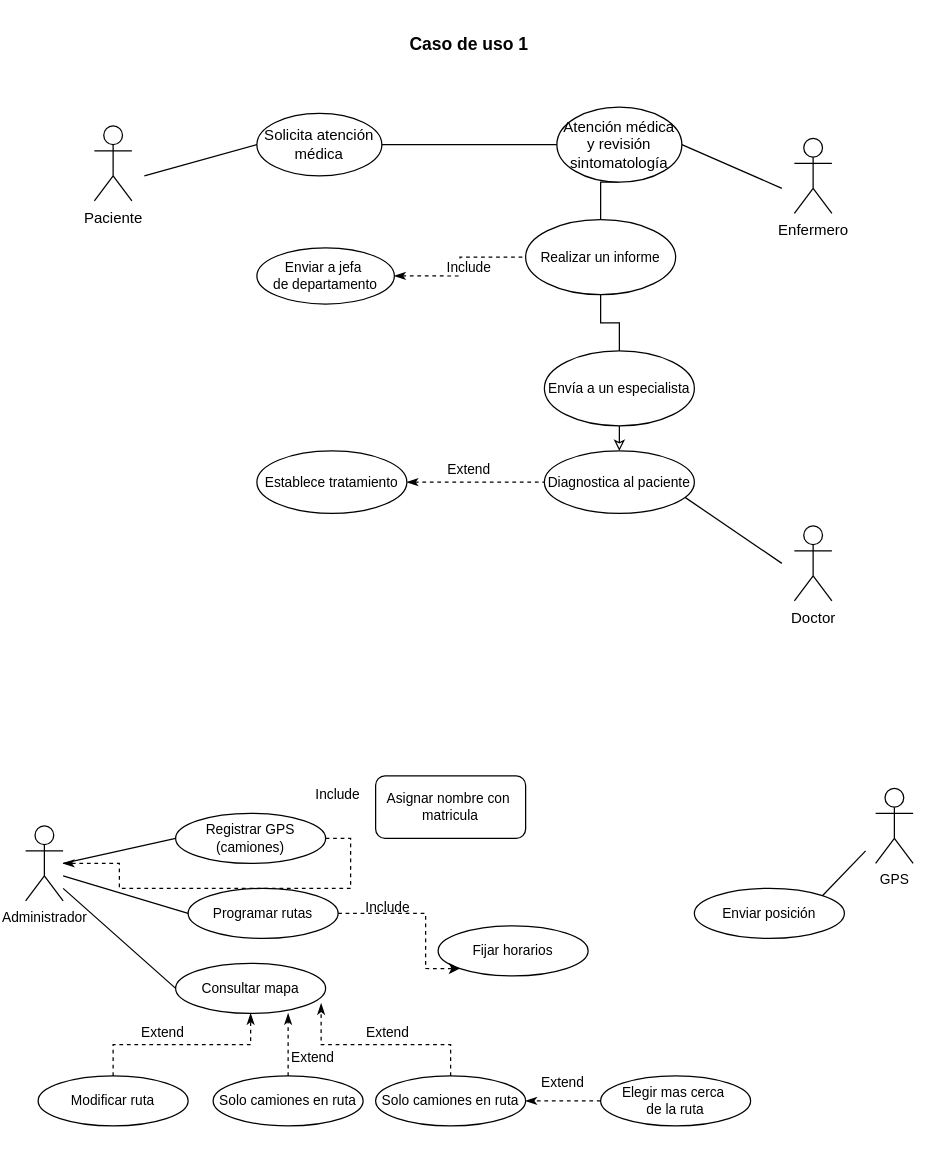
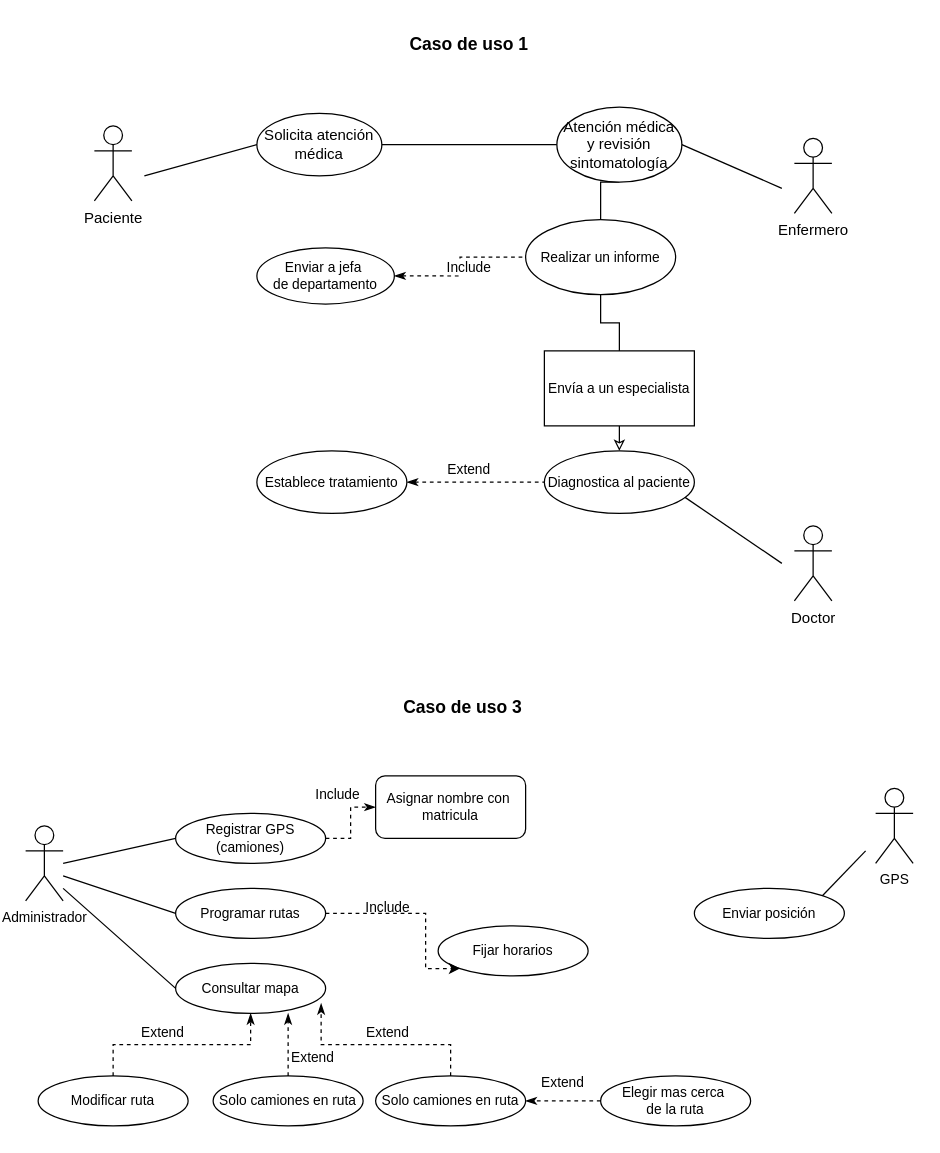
  <mxCell id="0" />
  <mxCell id="1" parent="0" />
  <mxCell id="2" value="Paciente" style="shape=umlActor;verticalLabelPosition=bottom;verticalAlign=top;html=1;outlineConnect=0;" vertex="1" parent="1"><mxGeometry x="75" y="100" width="30" height="60" as="geometry" /></mxCell>
  <mxCell id="3" value="Doctor" style="shape=umlActor;verticalLabelPosition=bottom;verticalAlign=top;html=1;outlineConnect=0;" vertex="1" parent="1"><mxGeometry x="635" y="420" width="30" height="60" as="geometry" /></mxCell>
  <mxCell id="4" value="Enfermero" style="shape=umlActor;verticalLabelPosition=bottom;verticalAlign=top;html=1;outlineConnect=0;" vertex="1" parent="1"><mxGeometry x="635" y="110" width="30" height="60" as="geometry" /></mxCell>
  <mxCell id="5" value="Solicita atención médica" style="ellipse;whiteSpace=wrap;html=1;" vertex="1" parent="1"><mxGeometry x="205" y="90" width="100" height="50" as="geometry" /></mxCell>
  <mxCell id="6" value="" style="endArrow=none;html=1;rounded=0;exitX=0;exitY=0.5;exitDx=0;exitDy=0;" edge="1" parent="1" source="5"><mxGeometry width="50" height="50" relative="1" as="geometry"><mxPoint x="395" y="310" as="sourcePoint" /><mxPoint x="115" y="140" as="targetPoint" /></mxGeometry></mxCell>
  <mxCell id="7" style="edgeStyle=orthogonalEdgeStyle;rounded=0;orthogonalLoop=1;jettySize=auto;html=1;exitX=0;exitY=0.5;exitDx=0;exitDy=0;entryX=1;entryY=0.5;entryDx=0;entryDy=0;startArrow=none;startFill=0;strokeColor=default;endArrow=none;endFill=0;" edge="1" parent="1" source="9" target="5"><mxGeometry relative="1" as="geometry" /></mxCell>
  <mxCell id="8" style="edgeStyle=orthogonalEdgeStyle;rounded=0;orthogonalLoop=1;jettySize=auto;html=1;exitX=0.5;exitY=1;exitDx=0;exitDy=0;entryX=0.5;entryY=0;entryDx=0;entryDy=0;strokeColor=default;align=center;verticalAlign=middle;fontFamily=Helvetica;fontSize=11;fontColor=default;labelBackgroundColor=default;startArrow=none;startFill=0;endArrow=none;endFill=0;" edge="1" parent="1" source="9" target="11"><mxGeometry relative="1" as="geometry" /></mxCell>
  <mxCell id="9" value="Atención médica y revisión sintomatología" style="ellipse;whiteSpace=wrap;html=1;" vertex="1" parent="1"><mxGeometry x="445" y="85" width="100" height="60" as="geometry" /></mxCell>
  <mxCell id="10" value="" style="endArrow=none;html=1;rounded=0;exitX=1;exitY=0.5;exitDx=0;exitDy=0;" edge="1" parent="1" source="9"><mxGeometry width="50" height="50" relative="1" as="geometry"><mxPoint x="395" y="310" as="sourcePoint" /><mxPoint x="625" y="150" as="targetPoint" /></mxGeometry></mxCell>
  <mxCell id="11" value="Realizar un informe" style="ellipse;whiteSpace=wrap;html=1;fontFamily=Helvetica;fontSize=11;fontColor=default;labelBackgroundColor=default;" vertex="1" parent="1"><mxGeometry x="420" y="175" width="120" height="60" as="geometry" /></mxCell>
  <mxCell id="12" style="edgeStyle=orthogonalEdgeStyle;rounded=0;orthogonalLoop=1;jettySize=auto;html=1;exitX=0.5;exitY=0;exitDx=0;exitDy=0;entryX=0.5;entryY=1;entryDx=0;entryDy=0;strokeColor=default;align=center;verticalAlign=middle;fontFamily=Helvetica;fontSize=11;fontColor=default;labelBackgroundColor=default;startArrow=none;startFill=0;endArrow=none;endFill=0;" edge="1" parent="1" source="14" target="11"><mxGeometry relative="1" as="geometry" /></mxCell>
  <mxCell id="13" style="edgeStyle=orthogonalEdgeStyle;rounded=0;orthogonalLoop=1;jettySize=auto;html=1;exitX=0.5;exitY=1;exitDx=0;exitDy=0;entryX=0.5;entryY=0;entryDx=0;entryDy=0;strokeColor=default;align=center;verticalAlign=middle;fontFamily=Helvetica;fontSize=11;fontColor=default;labelBackgroundColor=default;startArrow=none;startFill=0;endArrow=classic;endFill=0;" edge="1" parent="1" source="14" target="16"><mxGeometry relative="1" as="geometry" /></mxCell>
- <mxCell id="14" value="Envía a un especialista" style="ellipse;whiteSpace=wrap;html=1;fontFamily=Helvetica;fontSize=11;fontColor=default;labelBackgroundColor=default;" vertex="1" parent="1"><mxGeometry x="435" y="280" width="120" height="60" as="geometry" /></mxCell>
+ <mxCell id="14" value="Envía a un especialista" style="whiteSpace=wrap;html=1;fontFamily=Helvetica;fontSize=11;fontColor=default;labelBackgroundColor=default;rounded=0;" vertex="1" parent="1"><mxGeometry x="435" y="280" width="120" height="60" as="geometry" /></mxCell>
  <mxCell id="15" value="" style="endArrow=none;html=1;rounded=0;entryX=0.933;entryY=0.736;entryDx=0;entryDy=0;entryPerimeter=0;" edge="1" parent="1" target="16"><mxGeometry width="50" height="50" relative="1" as="geometry"><mxPoint x="625" y="450" as="sourcePoint" /><mxPoint x="285" y="330" as="targetPoint" /></mxGeometry></mxCell>
  <mxCell id="16" value="Diagnostica al paciente" style="ellipse;whiteSpace=wrap;html=1;fontFamily=Helvetica;fontSize=11;fontColor=default;labelBackgroundColor=default;" vertex="1" parent="1"><mxGeometry x="435" y="360" width="120" height="50" as="geometry" /></mxCell>
  <mxCell id="17" style="edgeStyle=orthogonalEdgeStyle;rounded=0;orthogonalLoop=1;jettySize=auto;html=1;exitX=1;exitY=0.5;exitDx=0;exitDy=0;entryX=0;entryY=0.5;entryDx=0;entryDy=0;strokeColor=default;align=center;verticalAlign=middle;fontFamily=Helvetica;fontSize=11;fontColor=default;labelBackgroundColor=default;startArrow=classicThin;startFill=1;endArrow=none;endFill=0;dashed=1;" edge="1" parent="1" source="18" target="16"><mxGeometry relative="1" as="geometry" /></mxCell>
  <mxCell id="18" value="Establece tratamiento" style="ellipse;whiteSpace=wrap;html=1;fontFamily=Helvetica;fontSize=11;fontColor=default;labelBackgroundColor=default;" vertex="1" parent="1"><mxGeometry x="205" y="360" width="120" height="50" as="geometry" /></mxCell>
  <mxCell id="19" value="Extend" style="text;html=1;align=center;verticalAlign=middle;whiteSpace=wrap;rounded=0;fontFamily=Helvetica;fontSize=11;fontColor=default;labelBackgroundColor=default;" vertex="1" parent="1"><mxGeometry x="345" y="360" width="60" height="30" as="geometry" /></mxCell>
  <mxCell id="20" style="edgeStyle=orthogonalEdgeStyle;rounded=0;orthogonalLoop=1;jettySize=auto;html=1;exitX=1;exitY=0.5;exitDx=0;exitDy=0;entryX=0;entryY=0.5;entryDx=0;entryDy=0;strokeColor=default;align=center;verticalAlign=middle;fontFamily=Helvetica;fontSize=11;fontColor=default;labelBackgroundColor=default;startArrow=classicThin;startFill=1;endArrow=none;endFill=0;dashed=1;" edge="1" parent="1" source="21" target="11"><mxGeometry relative="1" as="geometry" /></mxCell>
  <mxCell id="21" value="Enviar a jefa&amp;nbsp;&lt;div&gt;de departamento&lt;/div&gt;" style="ellipse;whiteSpace=wrap;html=1;fontFamily=Helvetica;fontSize=11;fontColor=default;labelBackgroundColor=default;" vertex="1" parent="1"><mxGeometry x="205" y="197.5" width="110" height="45" as="geometry" /></mxCell>
  <mxCell id="22" value="Include" style="text;html=1;align=center;verticalAlign=middle;whiteSpace=wrap;rounded=0;fontFamily=Helvetica;fontSize=11;fontColor=default;labelBackgroundColor=default;" vertex="1" parent="1"><mxGeometry x="345" y="197.5" width="60" height="30" as="geometry" /></mxCell>
  <mxCell id="23" value="Administrador" style="shape=umlActor;verticalLabelPosition=bottom;verticalAlign=top;html=1;outlineConnect=0;fontFamily=Helvetica;fontSize=11;fontColor=default;labelBackgroundColor=default;" vertex="1" parent="1"><mxGeometry x="20" y="660" width="30" height="60" as="geometry" /></mxCell>
- <mxCell id="24" style="edgeStyle=orthogonalEdgeStyle;rounded=0;orthogonalLoop=1;jettySize=auto;html=1;exitX=1;exitY=0.5;exitDx=0;exitDy=0;strokeColor=default;align=center;verticalAlign=middle;fontFamily=Helvetica;fontSize=11;fontColor=default;labelBackgroundColor=default;startArrow=none;startFill=0;endArrow=classicThin;endFill=1;dashed=1;" edge="1" parent="1" source="25" target="23"><mxGeometry relative="1" as="geometry" /></mxCell>
+ <mxCell id="24" style="edgeStyle=orthogonalEdgeStyle;rounded=0;orthogonalLoop=1;jettySize=auto;html=1;exitX=1;exitY=0.5;exitDx=0;exitDy=0;entryX=0;entryY=0.5;entryDx=0;entryDy=0;strokeColor=default;align=center;verticalAlign=middle;fontFamily=Helvetica;fontSize=11;fontColor=default;labelBackgroundColor=default;startArrow=none;startFill=0;endArrow=classicThin;endFill=1;dashed=1;" edge="1" parent="1" source="25" target="40"><mxGeometry relative="1" as="geometry" /></mxCell>
  <mxCell id="25" value="Registrar GPS&lt;div&gt;(camiones)&lt;/div&gt;" style="ellipse;whiteSpace=wrap;html=1;fontFamily=Helvetica;fontSize=11;fontColor=default;labelBackgroundColor=default;" vertex="1" parent="1"><mxGeometry x="140" y="650" width="120" height="40" as="geometry" /></mxCell>
- <mxCell id="26" value="Programar rutas" style="ellipse;whiteSpace=wrap;html=1;fontFamily=Helvetica;fontSize=11;fontColor=default;labelBackgroundColor=default;" vertex="1" parent="1"><mxGeometry x="150" y="710" width="120" height="40" as="geometry" /></mxCell>
+ <mxCell id="26" value="Programar rutas" style="ellipse;whiteSpace=wrap;html=1;fontFamily=Helvetica;fontSize=11;fontColor=default;labelBackgroundColor=default;" vertex="1" parent="1"><mxGeometry x="140" y="710" width="120" height="40" as="geometry" /></mxCell>
  <mxCell id="27" value="" style="endArrow=none;html=1;rounded=0;exitX=0;exitY=0.5;exitDx=0;exitDy=0;" edge="1" parent="1" source="25"><mxGeometry width="50" height="50" relative="1" as="geometry"><mxPoint x="123" y="711.5" as="sourcePoint" /><mxPoint x="50" y="690" as="targetPoint" /></mxGeometry></mxCell>
  <mxCell id="28" value="" style="endArrow=none;html=1;rounded=0;exitX=0;exitY=0.5;exitDx=0;exitDy=0;" edge="1" parent="1" source="26"><mxGeometry width="50" height="50" relative="1" as="geometry"><mxPoint x="150" y="680" as="sourcePoint" /><mxPoint x="50" y="700" as="targetPoint" /></mxGeometry></mxCell>
  <mxCell id="29" value="Fijar horarios" style="ellipse;whiteSpace=wrap;html=1;fontFamily=Helvetica;fontSize=11;fontColor=default;labelBackgroundColor=default;" vertex="1" parent="1"><mxGeometry x="350" y="740" width="120" height="40" as="geometry" /></mxCell>
  <mxCell id="30" value="Include" style="text;html=1;align=center;verticalAlign=middle;whiteSpace=wrap;rounded=0;fontFamily=Helvetica;fontSize=11;fontColor=default;labelBackgroundColor=default;" vertex="1" parent="1"><mxGeometry x="280" y="710" width="60" height="30" as="geometry" /></mxCell>
  <mxCell id="31" value="" style="endArrow=classic;html=1;rounded=0;strokeColor=default;align=center;verticalAlign=middle;fontFamily=Helvetica;fontSize=11;fontColor=default;labelBackgroundColor=default;edgeStyle=orthogonalEdgeStyle;exitX=1;exitY=0.5;exitDx=0;exitDy=0;entryX=0;entryY=1;entryDx=0;entryDy=0;dashed=1;" edge="1" parent="1" source="26" target="29"><mxGeometry width="50" height="50" relative="1" as="geometry"><mxPoint x="300" y="690" as="sourcePoint" /><mxPoint x="350" y="720" as="targetPoint" /><Array as="points"><mxPoint x="340" y="730" /><mxPoint x="340" y="774" /></Array></mxGeometry></mxCell>
  <mxCell id="32" value="Enviar posición" style="ellipse;whiteSpace=wrap;html=1;fontFamily=Helvetica;fontSize=11;fontColor=default;labelBackgroundColor=default;" vertex="1" parent="1"><mxGeometry x="555" y="710" width="120" height="40" as="geometry" /></mxCell>
  <mxCell id="33" value="GPS" style="shape=umlActor;verticalLabelPosition=bottom;verticalAlign=top;html=1;outlineConnect=0;fontFamily=Helvetica;fontSize=11;fontColor=default;labelBackgroundColor=default;" vertex="1" parent="1"><mxGeometry x="700" y="630" width="30" height="60" as="geometry" /></mxCell>
  <mxCell id="34" value="" style="endArrow=none;html=1;rounded=0;entryX=1;entryY=0;entryDx=0;entryDy=0;" edge="1" parent="1" target="32"><mxGeometry width="50" height="50" relative="1" as="geometry"><mxPoint x="692" y="680" as="sourcePoint" /><mxPoint x="602" y="680" as="targetPoint" /></mxGeometry></mxCell>
  <mxCell id="35" value="Consultar mapa" style="ellipse;whiteSpace=wrap;html=1;fontFamily=Helvetica;fontSize=11;fontColor=default;labelBackgroundColor=default;" vertex="1" parent="1"><mxGeometry x="140" y="770" width="120" height="40" as="geometry" /></mxCell>
  <mxCell id="36" value="" style="endArrow=none;html=1;rounded=0;exitX=0;exitY=0.5;exitDx=0;exitDy=0;" edge="1" parent="1" source="35"><mxGeometry width="50" height="50" relative="1" as="geometry"><mxPoint x="150" y="734" as="sourcePoint" /><mxPoint x="50" y="710" as="targetPoint" /></mxGeometry></mxCell>
  <mxCell id="37" style="edgeStyle=orthogonalEdgeStyle;rounded=0;orthogonalLoop=1;jettySize=auto;html=1;exitX=0.5;exitY=0;exitDx=0;exitDy=0;entryX=0.5;entryY=1;entryDx=0;entryDy=0;strokeColor=default;align=center;verticalAlign=middle;fontFamily=Helvetica;fontSize=11;fontColor=default;labelBackgroundColor=default;startArrow=none;startFill=0;endArrow=classicThin;endFill=1;dashed=1;" edge="1" parent="1" source="38" target="35"><mxGeometry relative="1" as="geometry" /></mxCell>
  <mxCell id="38" value="Modificar ruta" style="ellipse;whiteSpace=wrap;html=1;fontFamily=Helvetica;fontSize=11;fontColor=default;labelBackgroundColor=default;" vertex="1" parent="1"><mxGeometry x="30" y="860" width="120" height="40" as="geometry" /></mxCell>
  <mxCell id="39" value="Extend" style="text;html=1;align=center;verticalAlign=middle;whiteSpace=wrap;rounded=0;fontFamily=Helvetica;fontSize=11;fontColor=default;labelBackgroundColor=default;" vertex="1" parent="1"><mxGeometry x="100" y="810" width="60" height="30" as="geometry" /></mxCell>
  <mxCell id="40" value="Asignar nombre con&amp;nbsp;&lt;div&gt;matricula&lt;/div&gt;" style="whiteSpace=wrap;html=1;fontFamily=Helvetica;fontSize=11;fontColor=default;labelBackgroundColor=default;rounded=1;" vertex="1" parent="1"><mxGeometry x="300" y="620" width="120" height="50" as="geometry" /></mxCell>
  <mxCell id="41" value="Include" style="text;html=1;align=center;verticalAlign=middle;whiteSpace=wrap;rounded=0;fontFamily=Helvetica;fontSize=11;fontColor=default;labelBackgroundColor=default;" vertex="1" parent="1"><mxGeometry x="240" y="620" width="60" height="30" as="geometry" /></mxCell>
  <mxCell id="42" value="Solo camiones en ruta" style="ellipse;whiteSpace=wrap;html=1;fontFamily=Helvetica;fontSize=11;fontColor=default;labelBackgroundColor=default;" vertex="1" parent="1"><mxGeometry x="170" y="860" width="120" height="40" as="geometry" /></mxCell>
  <mxCell id="43" style="edgeStyle=orthogonalEdgeStyle;rounded=0;orthogonalLoop=1;jettySize=auto;html=1;exitX=0.5;exitY=0;exitDx=0;exitDy=0;entryX=0.75;entryY=1;entryDx=0;entryDy=0;entryPerimeter=0;strokeColor=default;align=center;verticalAlign=middle;fontFamily=Helvetica;fontSize=11;fontColor=default;labelBackgroundColor=default;startArrow=none;startFill=0;endArrow=classicThin;endFill=1;dashed=1;" edge="1" parent="1" source="42" target="35"><mxGeometry relative="1" as="geometry" /></mxCell>
  <mxCell id="44" value="Solo camiones en ruta" style="ellipse;whiteSpace=wrap;html=1;fontFamily=Helvetica;fontSize=11;fontColor=default;labelBackgroundColor=default;" vertex="1" parent="1"><mxGeometry x="300" y="860" width="120" height="40" as="geometry" /></mxCell>
  <mxCell id="45" style="edgeStyle=orthogonalEdgeStyle;rounded=0;orthogonalLoop=1;jettySize=auto;html=1;exitX=0.5;exitY=0;exitDx=0;exitDy=0;entryX=0.97;entryY=0.8;entryDx=0;entryDy=0;entryPerimeter=0;strokeColor=default;align=center;verticalAlign=middle;fontFamily=Helvetica;fontSize=11;fontColor=default;labelBackgroundColor=default;startArrow=none;startFill=0;endArrow=classicThin;endFill=1;dashed=1;" edge="1" parent="1" source="44" target="35"><mxGeometry relative="1" as="geometry"><mxPoint x="240" y="870" as="sourcePoint" /><mxPoint x="240" y="820" as="targetPoint" /></mxGeometry></mxCell>
  <mxCell id="46" style="edgeStyle=orthogonalEdgeStyle;rounded=0;orthogonalLoop=1;jettySize=auto;html=1;exitX=0;exitY=0.5;exitDx=0;exitDy=0;entryX=1;entryY=0.5;entryDx=0;entryDy=0;strokeColor=default;align=center;verticalAlign=middle;fontFamily=Helvetica;fontSize=11;fontColor=default;labelBackgroundColor=default;startArrow=none;startFill=0;endArrow=classicThin;endFill=1;dashed=1;" edge="1" parent="1" source="47" target="44"><mxGeometry relative="1" as="geometry" /></mxCell>
  <mxCell id="47" value="Elegir mas cerca&amp;nbsp;&lt;div&gt;de la ruta&lt;/div&gt;" style="ellipse;whiteSpace=wrap;html=1;fontFamily=Helvetica;fontSize=11;fontColor=default;labelBackgroundColor=default;" vertex="1" parent="1"><mxGeometry x="480" y="860" width="120" height="40" as="geometry" /></mxCell>
  <mxCell id="48" value="Extend" style="text;html=1;align=center;verticalAlign=middle;whiteSpace=wrap;rounded=0;fontFamily=Helvetica;fontSize=11;fontColor=default;labelBackgroundColor=default;" vertex="1" parent="1"><mxGeometry x="420" y="850" width="60" height="30" as="geometry" /></mxCell>
  <mxCell id="49" value="Extend" style="text;html=1;align=center;verticalAlign=middle;whiteSpace=wrap;rounded=0;fontFamily=Helvetica;fontSize=11;fontColor=default;labelBackgroundColor=default;" vertex="1" parent="1"><mxGeometry x="220" y="830" width="60" height="30" as="geometry" /></mxCell>
  <mxCell id="50" value="Extend" style="text;html=1;align=center;verticalAlign=middle;whiteSpace=wrap;rounded=0;fontFamily=Helvetica;fontSize=11;fontColor=default;labelBackgroundColor=default;" vertex="1" parent="1"><mxGeometry x="280" y="810" width="60" height="30" as="geometry" /></mxCell>
+ <mxCell id="51" value="&lt;b&gt;&lt;font style=&quot;font-size: 14px;&quot;&gt;Caso de uso 3&lt;/font&gt;&lt;/b&gt;" style="text;html=1;align=center;verticalAlign=middle;whiteSpace=wrap;rounded=0;fontFamily=Helvetica;fontSize=11;fontColor=default;labelBackgroundColor=default;" vertex="1" parent="1"><mxGeometry x="310" y="550" width="120" height="30" as="geometry" /></mxCell>
  <mxCell id="52" value="&lt;b&gt;&lt;font style=&quot;font-size: 14px;&quot;&gt;Caso de uso 1&lt;/font&gt;&lt;/b&gt;" style="text;html=1;align=center;verticalAlign=middle;whiteSpace=wrap;rounded=0;fontFamily=Helvetica;fontSize=11;fontColor=default;labelBackgroundColor=default;" vertex="1" parent="1"><mxGeometry x="315" y="20" width="120" height="30" as="geometry" /></mxCell>
